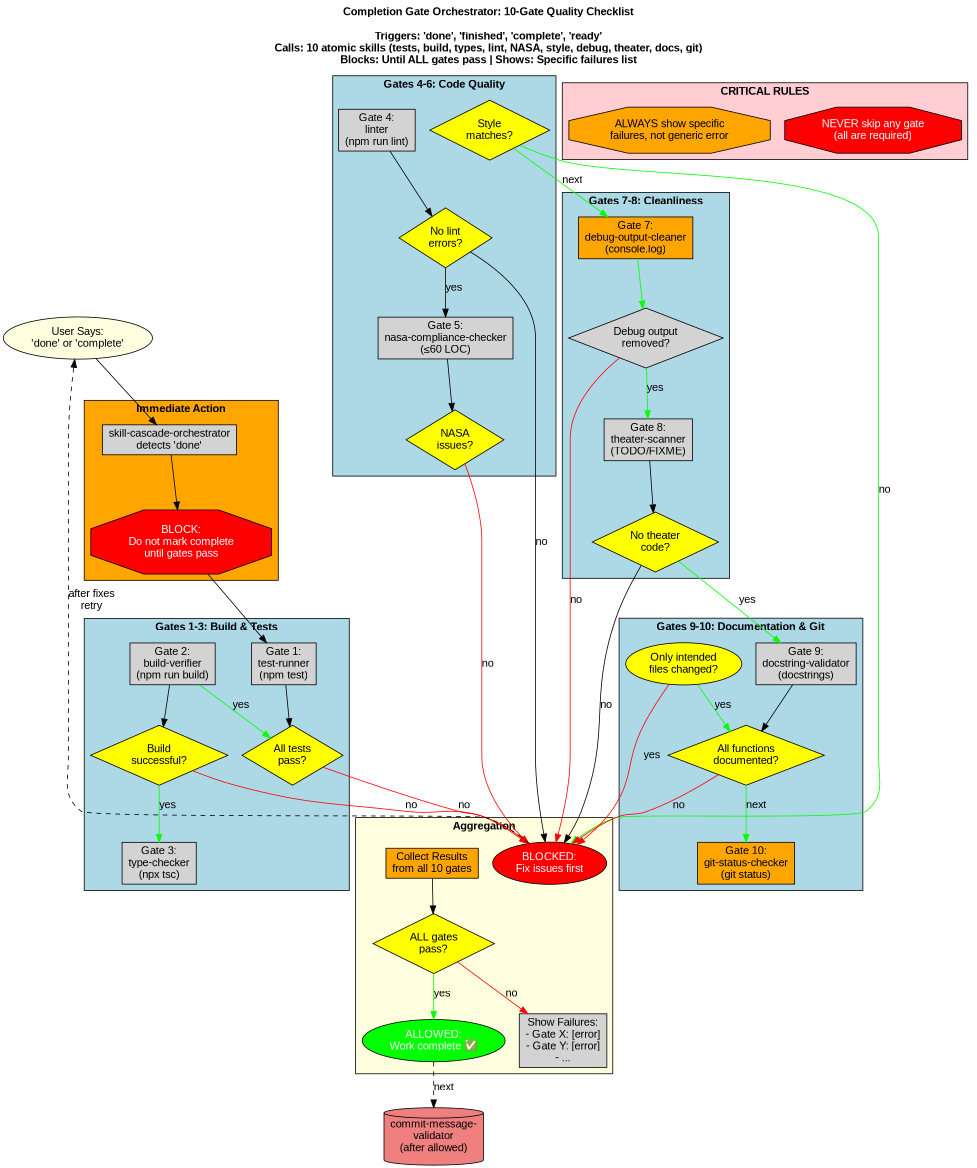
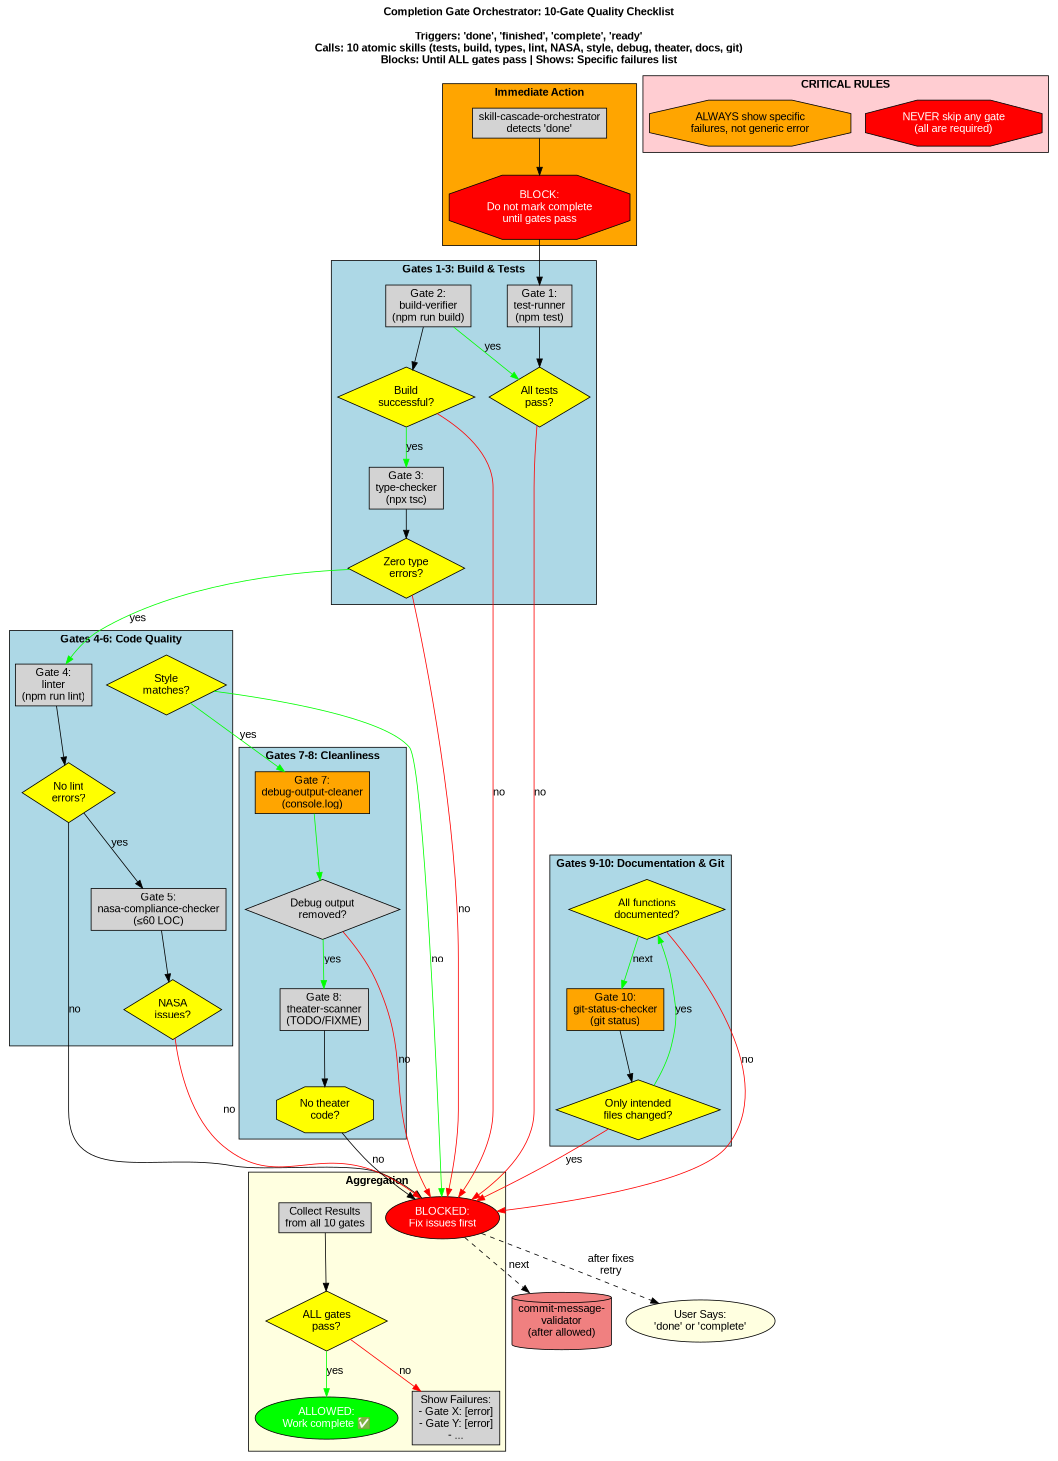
  digraph {
    compound=true
    fontname="Arial Bold"
    fontsize=14
    label="Completion Gate Orchestrator: 10-Gate Quality Checklist\n\nTriggers: 'done', 'finished', 'complete', 'ready'\nCalls: 10 atomic skills (tests, build, types, lint, NASA, style, debug, theater, docs, git)\nBlocks: Until ALL gates pass | Shows: Specific failures list"
    labelloc=t
    rankdir=TB
    node [fontname=Arial shape=box style=filled fillcolor=yellow]
    edge [fontname=Arial]
    n1 [label="skill-cascade-orchestrator\ndetects 'done'" fillcolor=""]
    n2 [fillcolor=red fontcolor=white label="BLOCK:\nDo not mark complete\nuntil gates pass" shape=octagon]
    n3 [label="Gate 1:\ntest-runner\n(npm test)" fillcolor=""]
    n4 [label="All tests\npass?" shape=diamond]
    n5 [label="Gate 2:\nbuild-verifier\n(npm run build)" fillcolor=""]
    n6 [label="Build\nsuccessful?" shape=diamond]
    n7 [label="Gate 3:\ntype-checker\n(npx tsc)" fillcolor=""]
+   n8 [label="Zero type\nerrors?" shape=diamond]
    n9 [label="Gate 4:\nlinter\n(npm run lint)" fillcolor=""]
    n10 [label="No lint\nerrors?" shape=diamond]
    n11 [label="Gate 5:\nnasa-compliance-checker\n(≤60 LOC)" fillcolor=""]
    n12 [label="NASA\nissues?" shape=diamond]
    n13 [label="Style\nmatches?" shape=diamond]
    n14 [fillcolor=orange label="Gate 7:\ndebug-output-cleaner\n(console.log)"]
    n15 [fillcolor=lightgrey label="Debug output\nremoved?" shape=diamond]
    n16 [label="Gate 8:\ntheater-scanner\n(TODO/FIXME)" fillcolor=""]
-   n17 [label="No theater\ncode?" shape=diamond]
-   n18 [label="Gate 9:\ndocstring-validator\n(docstrings)" fillcolor=""]
+   n17 [label="No theater\ncode?" shape=octagon]
    n19 [label="All functions\ndocumented?" shape=diamond]
    n20 [fillcolor=orange label="Gate 10:\ngit-status-checker\n(git status)"]
-   n21 [label="Only intended\nfiles changed?" shape=ellipse]
+   n21 [label="Only intended\nfiles changed?" shape=diamond]
    n22 [fillcolor=red fontcolor=white label="BLOCKED:\nFix issues first" shape=ellipse]
    n23 [fillcolor=green fontcolor=white label="ALLOWED:\nWork complete ✅" shape=ellipse]
-   n24 [label="Collect Results\nfrom all 10 gates" fillcolor=orange]
+   n24 [label="Collect Results\nfrom all 10 gates" fillcolor=""]
    n25 [label="ALL gates\npass?" shape=diamond]
    n26 [fillcolor=lightgrey label="Show Failures:\n- Gate X: [error]\n- Gate Y: [error]\n- ..."]
    n27 [fillcolor=red fontcolor=white label="NEVER skip any gate\n(all are required)" shape=octagon]
    n28 [fillcolor=orange label="ALWAYS show specific\nfailures, not generic error" shape=octagon]
    n29 [fillcolor=lightyellow label="User Says:\n'done' or 'complete'" shape=ellipse]
    n30 [fillcolor=lightcoral label="commit-message-\nvalidator\n(after allowed)" shape=cylinder]
    subgraph cluster_1 {
      fillcolor=orange
      label="Immediate Action"
      style=filled
      n1
      n2
    }
    subgraph cluster_2 {
      fillcolor=lightblue
      label="Gates 1-3: Build & Tests"
      style=filled
      n3
      n4
      n5
      n6
      n7
+     n8
    }
    subgraph cluster_3 {
      fillcolor=lightblue
      label="Gates 4-6: Code Quality"
      style=filled
      n9
      n10
      n11
      n12
      n13
    }
    subgraph cluster_4 {
      fillcolor=lightblue
      label="Gates 7-8: Cleanliness"
      style=filled
      n14
      n15
      n16
      n17
    }
    subgraph cluster_5 {
      fillcolor=lightblue
      label="Gates 9-10: Documentation & Git"
      style=filled
-     n18
      n19
      n20
      n21
    }
    subgraph cluster_6 {
      fillcolor=lightyellow
      label=Aggregation
      style=filled
      n22
      n23
      n24
      n25
      n26
    }
    subgraph cluster_7 {
      fillcolor="#ffcdd2"
      label="CRITICAL RULES"
      style=filled
      n27
      n28
    }
    n1 -> n2
    n2 -> n3
    n3 -> n4
    n4 -> n22 [color=red label=no]
    n5 -> n4 [color=green label=yes]
    n5 -> n6
    n6 -> n7 [color=green label=yes]
    n6 -> n22 [color=red label=no]
+   n7 -> n8
+   n8 -> n9 [color=green label=yes]
+   n8 -> n22 [color=red label=no]
    n9 -> n10
    n10 -> n11 [color=black label=yes]
    n10 -> n22 [color=black label=no]
    n11 -> n12
    n12 -> n22 [color=red label=no]
-   n13 -> n14 [color=green label=next]
+   n13 -> n14 [color=green label=yes]
    n13 -> n22 [color=green label=no]
    n14 -> n15 [color=green]
    n15 -> n16 [color=green label=yes]
    n15 -> n22 [color=red label=no]
    n16 -> n17
-   n17 -> n18 [color=green label=yes]
    n17 -> n22 [color=black label=no]
-   n18 -> n19
    n19 -> n20 [color=green label=next]
    n19 -> n22 [color=red label=no]
+   n20 -> n21
    n21 -> n19 [color=green label=yes]
    n21 -> n22 [color=red label=yes]
    n22 -> n29 [label="after fixes\nretry" style=dashed]
-   n23 -> n30 [label=next style=dashed]
+   n22 -> n30 [label=next style=dashed]
    n24 -> n25
    n25 -> n23 [color=green label=yes]
    n25 -> n26 [color=red label=no]
-   n29 -> n1
  }
